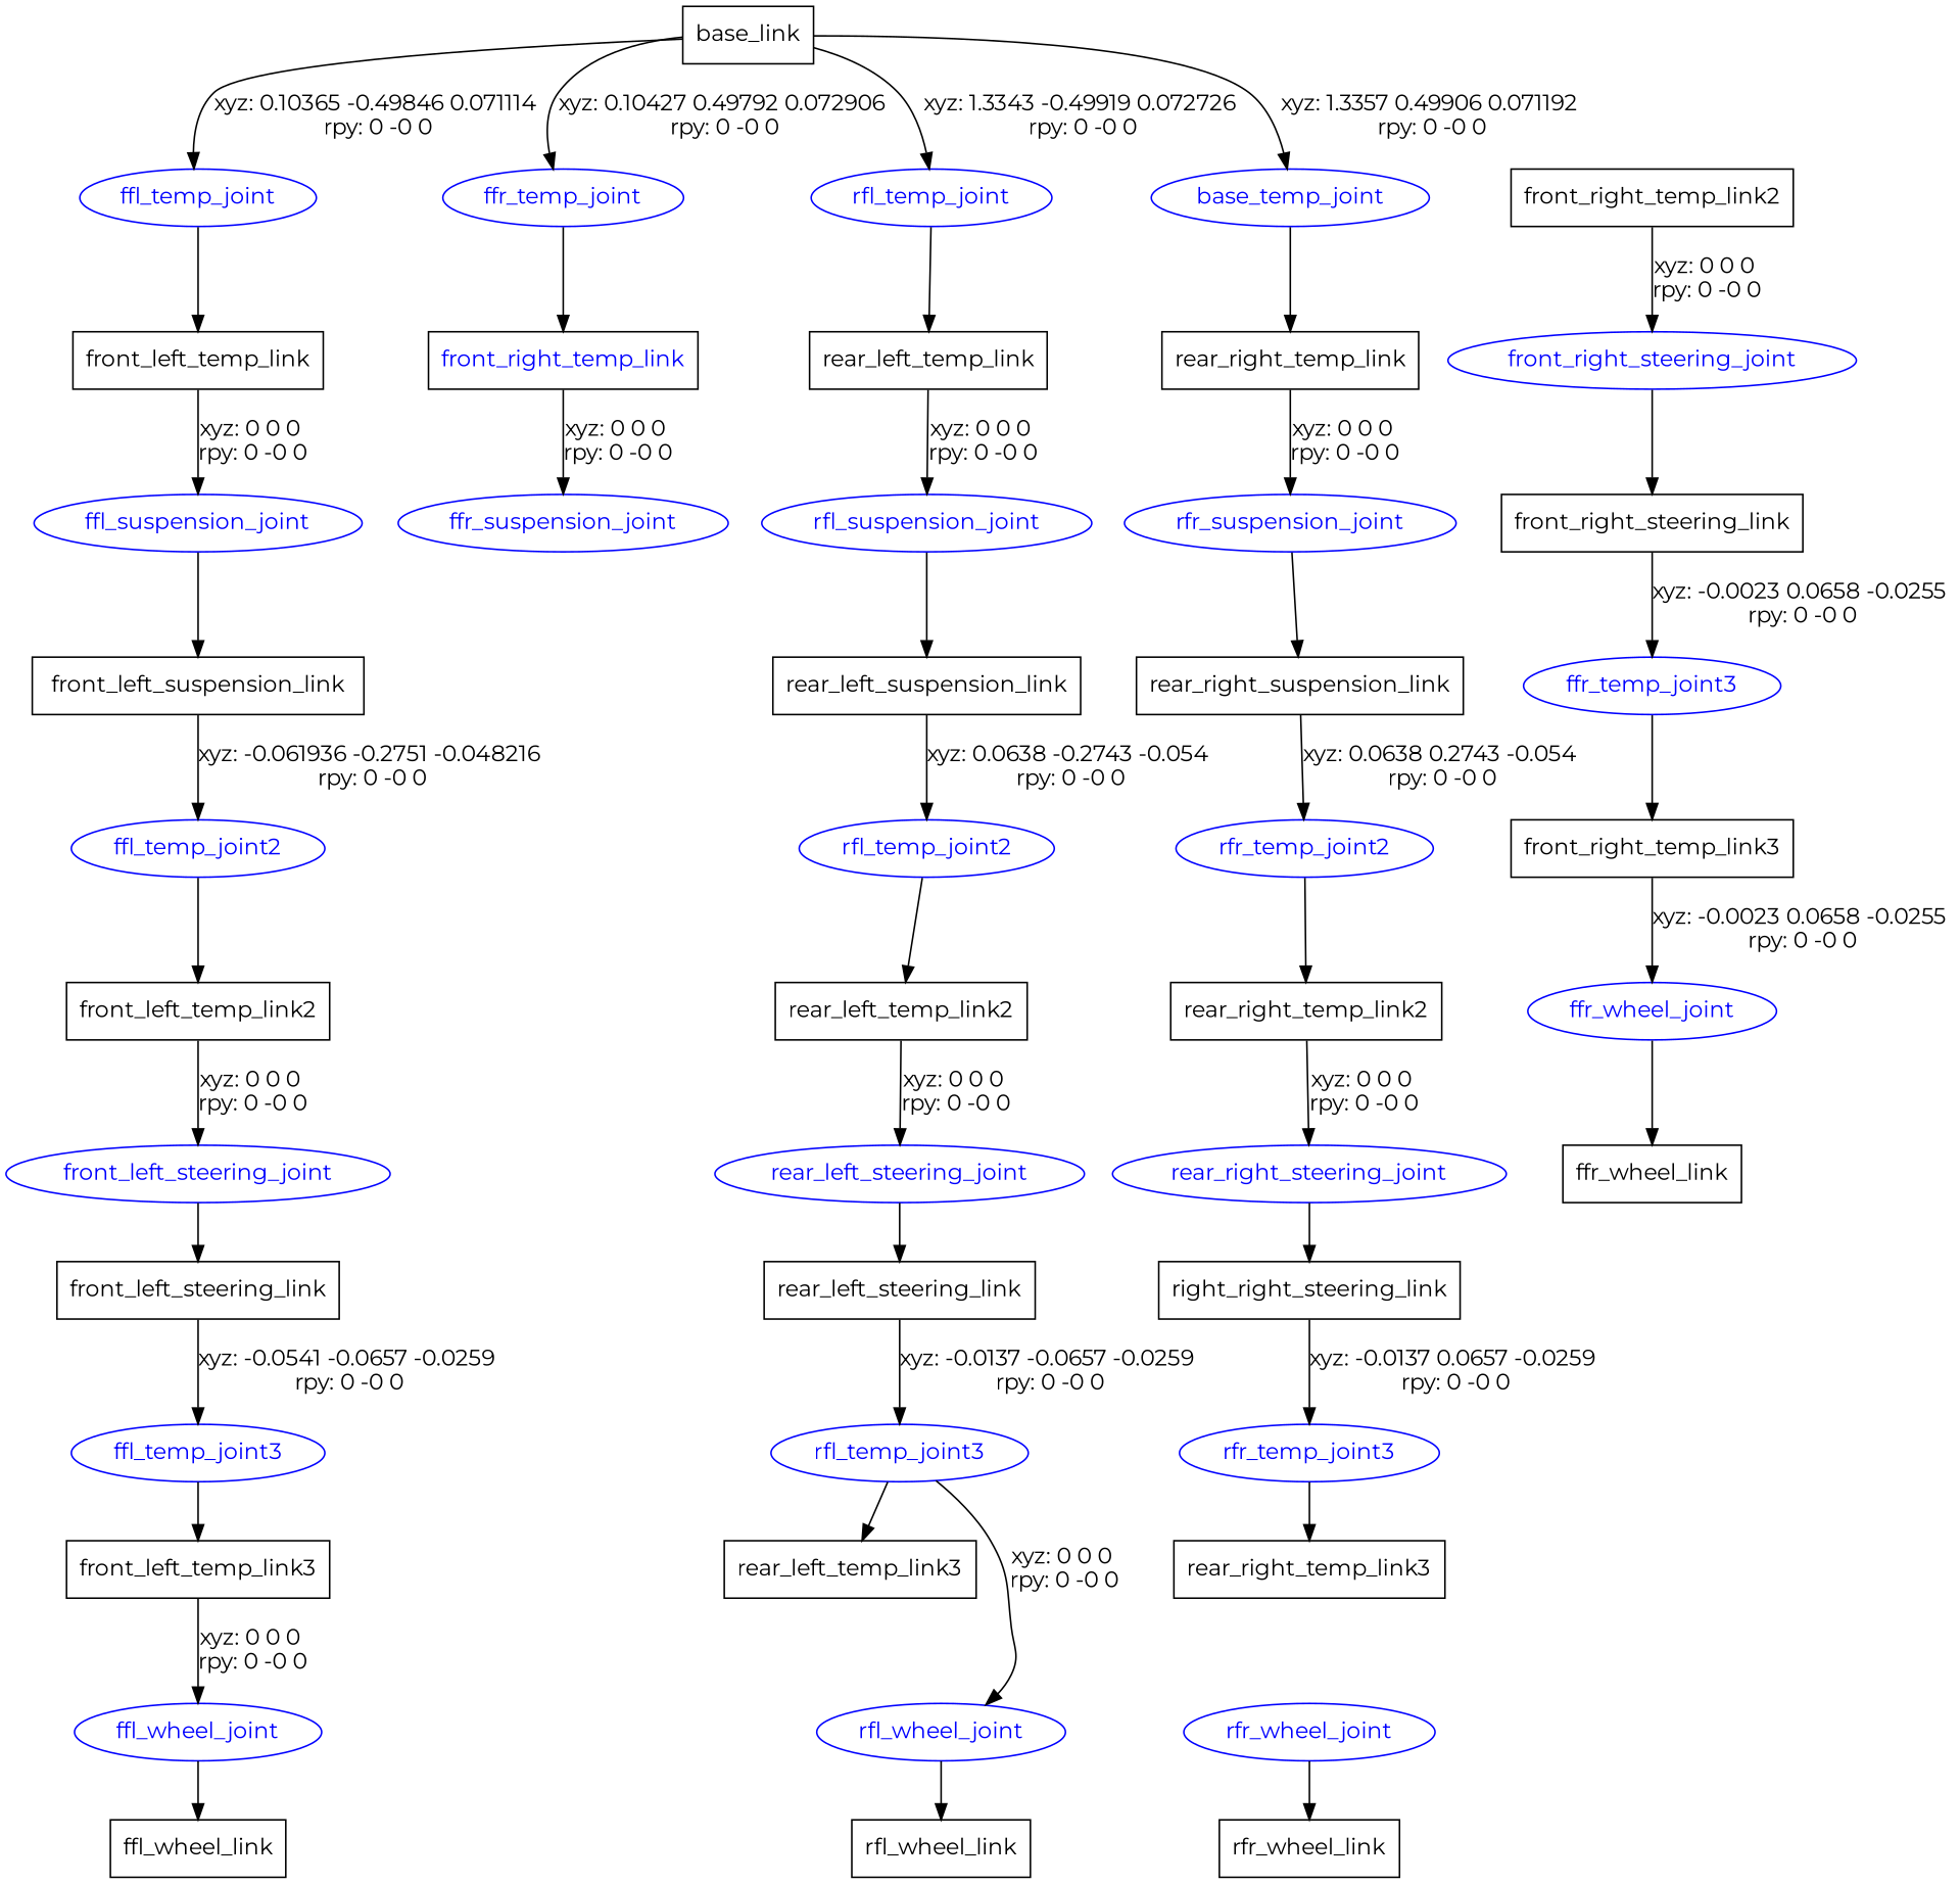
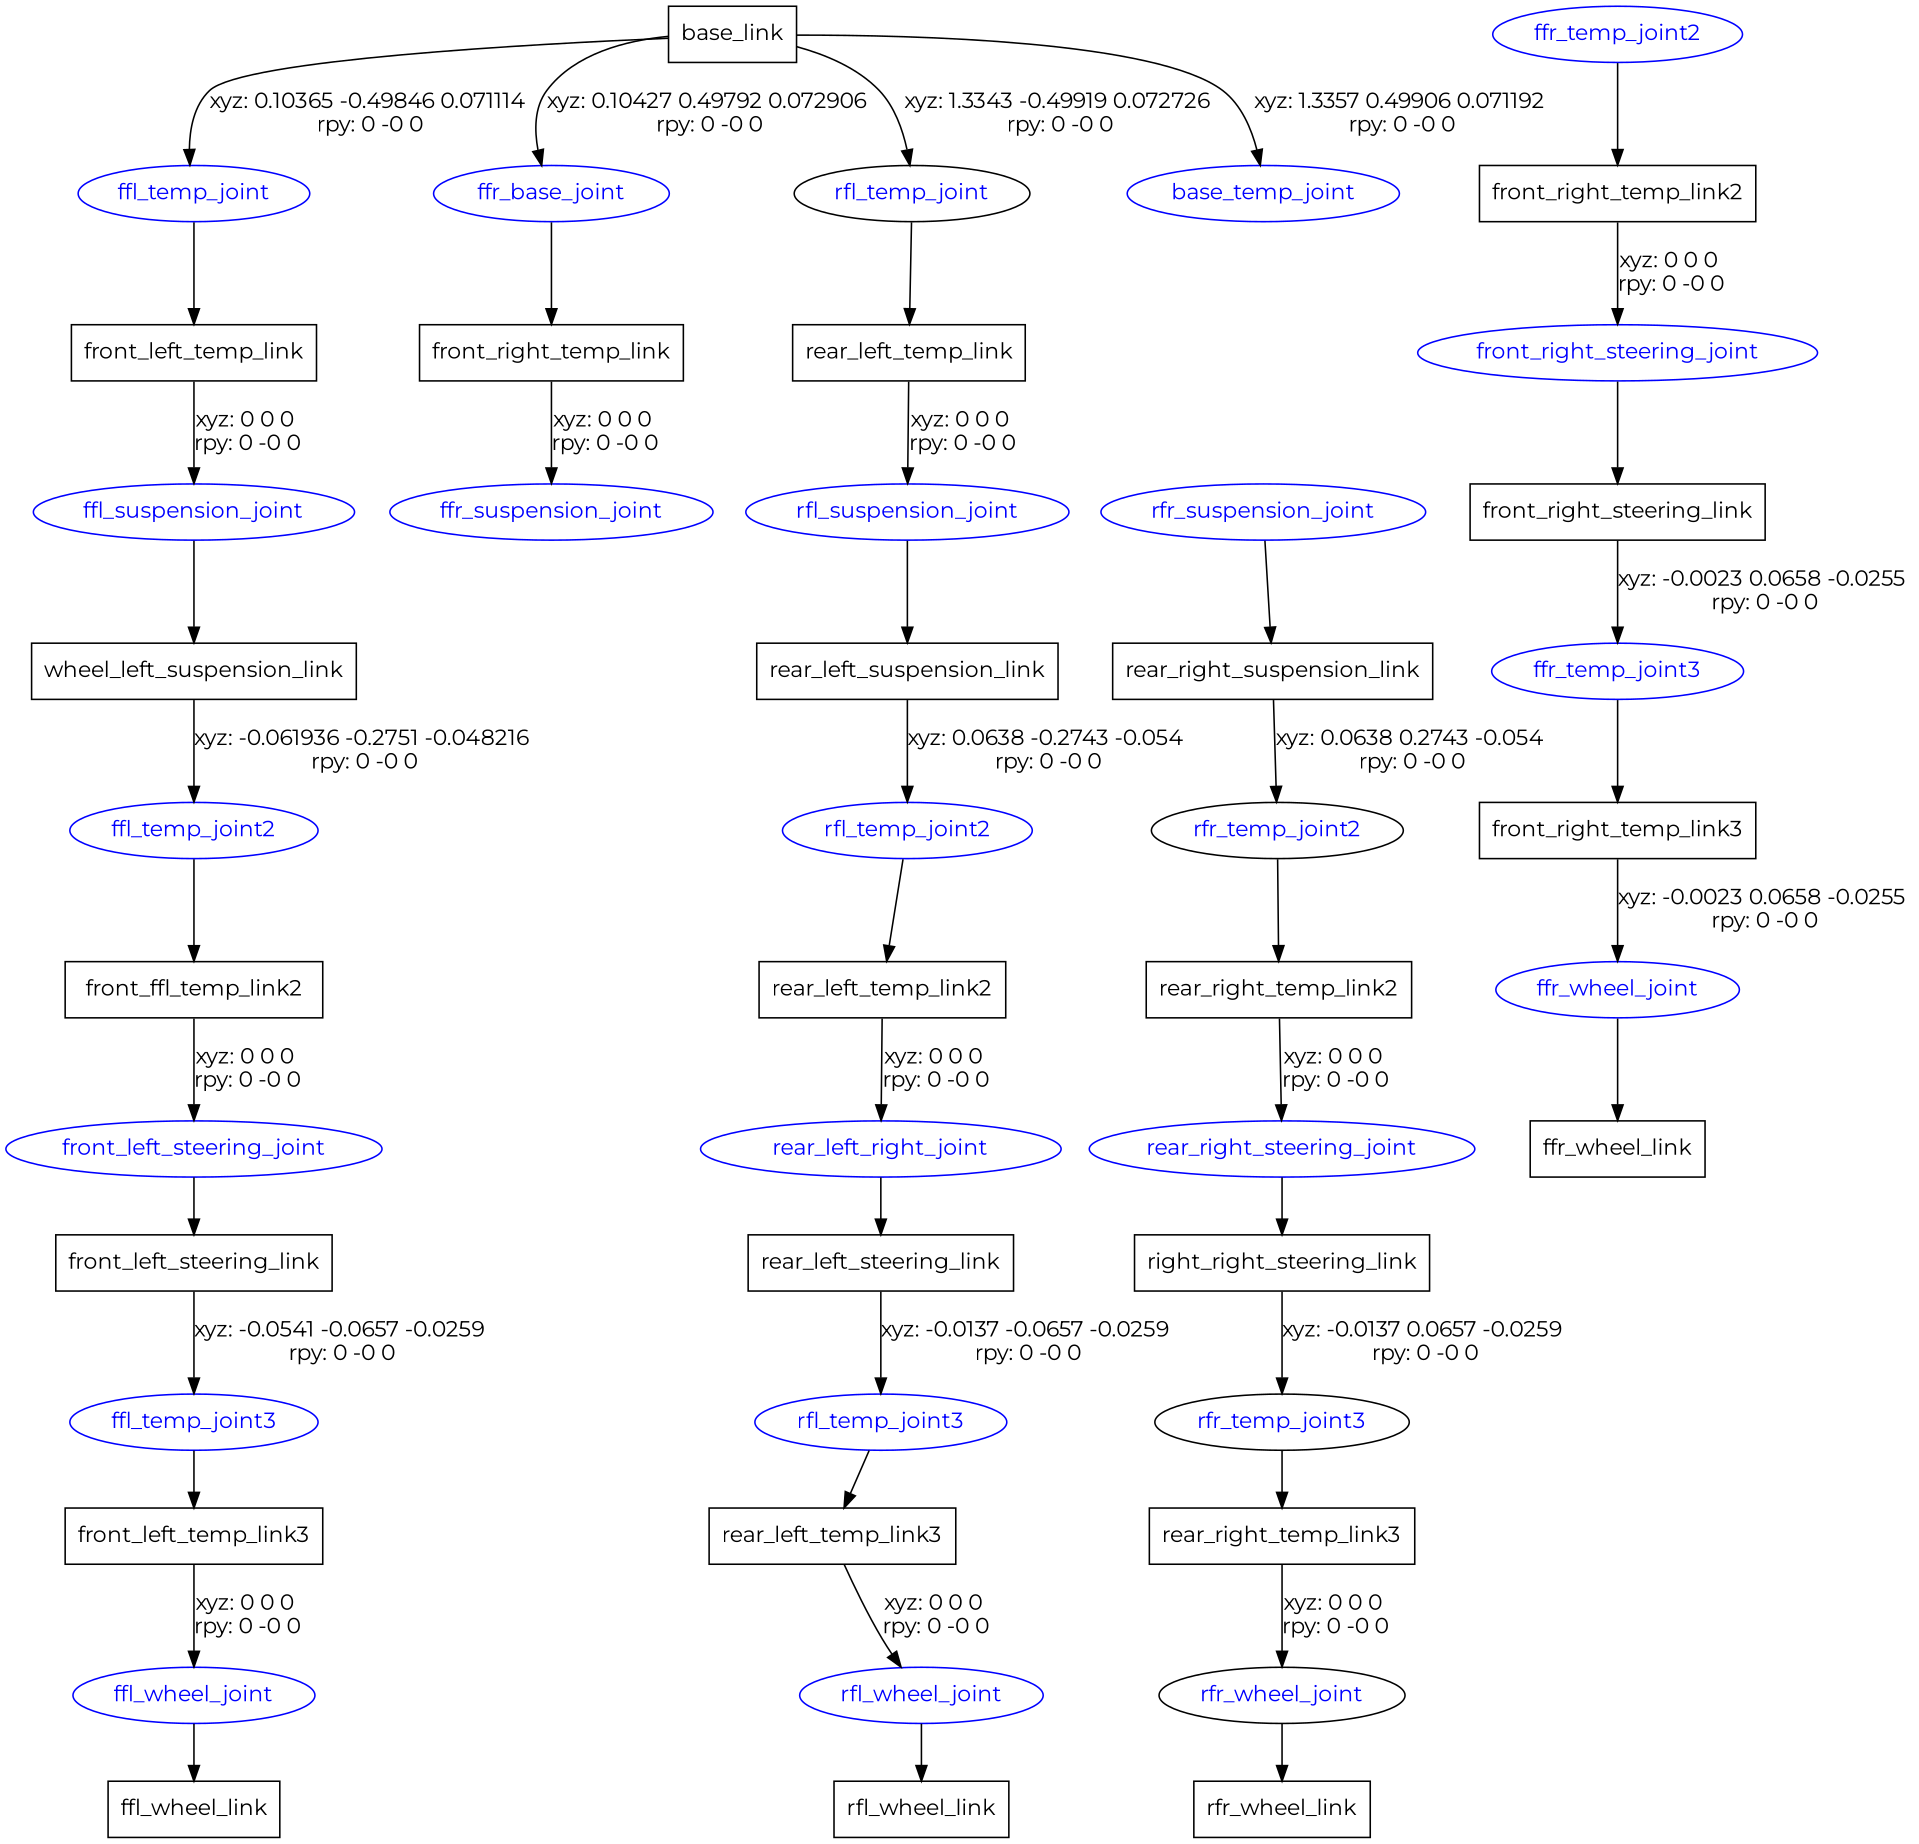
  digraph {
    fontname=Montserrat
    node [fontname=Montserrat shape=box]
    edge [fontname=Montserrat]
    n1 [label=base_link]
    ffl_temp_joint [color=blue fontcolor=blue shape=ellipse]
-   ffr_temp_joint [color=blue fontcolor=blue shape=ellipse]
-   rfl_temp_joint [color=blue fontcolor=blue shape=ellipse]
+   ffr_temp_joint [color=blue fontcolor=blue shape=ellipse label=ffr_base_joint]
+   rfl_temp_joint [color=black fontcolor=blue shape=ellipse]
    n5 [color=blue fontcolor=blue label=base_temp_joint shape=ellipse]
    n6 [label=front_left_temp_link]
-   n7 [label=front_right_temp_link fontcolor=blue]
+   n7 [label=front_right_temp_link]
    n8 [label=rear_left_temp_link]
-   n9 [label=rear_right_temp_link]
    ffl_suspension_joint [color=blue fontcolor=blue shape=ellipse]
-   n11 [label=front_left_suspension_link]
+   n11 [label=wheel_left_suspension_link]
    ffl_temp_joint2 [color=blue fontcolor=blue shape=ellipse]
-   n13 [label=front_left_temp_link2]
+   n13 [label=front_ffl_temp_link2]
    front_left_steering_joint [color=blue fontcolor=blue shape=ellipse]
    n15 [label=front_left_steering_link]
    ffl_temp_joint3 [color=blue fontcolor=blue shape=ellipse]
    n17 [label=front_left_temp_link3]
    ffl_wheel_joint [color=blue fontcolor=blue shape=ellipse]
    n19 [label=ffl_wheel_link]
    ffr_suspension_joint [color=blue fontcolor=blue shape=ellipse]
+   ffr_temp_joint2 [color=blue fontcolor=blue shape=ellipse]
    n22 [label=front_right_temp_link2]
    front_right_steering_joint [color=blue fontcolor=blue shape=ellipse]
    n24 [label=front_right_steering_link]
    ffr_temp_joint3 [color=blue fontcolor=blue shape=ellipse]
    n26 [label=front_right_temp_link3]
    ffr_wheel_joint [color=blue fontcolor=blue shape=ellipse]
    n28 [label=ffr_wheel_link]
    rfl_suspension_joint [color=blue fontcolor=blue shape=ellipse]
    n30 [label=rear_left_suspension_link]
    rfl_temp_joint2 [color=blue fontcolor=blue shape=ellipse]
    n32 [label=rear_left_temp_link2]
-   rear_left_steering_joint [color=blue fontcolor=blue shape=ellipse]
+   rear_left_steering_joint [color=blue fontcolor=blue shape=ellipse label=rear_left_right_joint]
    n34 [label=rear_left_steering_link]
    rfl_temp_joint3 [color=blue fontcolor=blue shape=ellipse]
    n36 [label=rear_left_temp_link3]
    rfl_wheel_joint [color=blue fontcolor=blue shape=ellipse]
    n38 [label=rfl_wheel_link]
    rfr_suspension_joint [color=blue fontcolor=blue shape=ellipse]
    n40 [label=rear_right_suspension_link]
-   rfr_temp_joint2 [color=blue fontcolor=blue shape=ellipse]
+   rfr_temp_joint2 [color=black fontcolor=blue shape=ellipse]
    n42 [label=rear_right_temp_link2]
    rear_right_steering_joint [color=blue fontcolor=blue shape=ellipse]
    n44 [label=right_right_steering_link]
-   rfr_temp_joint3 [color=blue fontcolor=blue shape=ellipse]
+   rfr_temp_joint3 [color=black fontcolor=blue shape=ellipse]
    n46 [label=rear_right_temp_link3]
-   rfr_wheel_joint [color=blue fontcolor=blue shape=ellipse]
+   rfr_wheel_joint [color=black fontcolor=blue shape=ellipse]
    n48 [label=rfr_wheel_link]
    n1 -> ffl_temp_joint [label="xyz: 0.10365 -0.49846 0.071114 \nrpy: 0 -0 0"]
    n1 -> ffr_temp_joint [label="xyz: 0.10427 0.49792 0.072906 \nrpy: 0 -0 0"]
    n1 -> rfl_temp_joint [label="xyz: 1.3343 -0.49919 0.072726 \nrpy: 0 -0 0"]
    n1 -> n5 [label="xyz: 1.3357 0.49906 0.071192 \nrpy: 0 -0 0"]
    ffl_temp_joint -> n6
    ffr_temp_joint -> n7
    rfl_temp_joint -> n8
-   n5 -> n9
    n6 -> ffl_suspension_joint [label="xyz: 0 0 0 \nrpy: 0 -0 0"]
    n7 -> ffr_suspension_joint [label="xyz: 0 0 0 \nrpy: 0 -0 0"]
    n8 -> rfl_suspension_joint [label="xyz: 0 0 0 \nrpy: 0 -0 0"]
-   n9 -> rfr_suspension_joint [label="xyz: 0 0 0 \nrpy: 0 -0 0"]
    ffl_suspension_joint -> n11
    n11 -> ffl_temp_joint2 [label="xyz: -0.061936 -0.2751 -0.048216 \nrpy: 0 -0 0"]
    ffl_temp_joint2 -> n13
    n13 -> front_left_steering_joint [label="xyz: 0 0 0 \nrpy: 0 -0 0"]
    front_left_steering_joint -> n15
    n15 -> ffl_temp_joint3 [label="xyz: -0.0541 -0.0657 -0.0259 \nrpy: 0 -0 0"]
    ffl_temp_joint3 -> n17
    n17 -> ffl_wheel_joint [label="xyz: 0 0 0 \nrpy: 0 -0 0"]
    ffl_wheel_joint -> n19
+   ffr_temp_joint2 -> n22
    n22 -> front_right_steering_joint [label="xyz: 0 0 0 \nrpy: 0 -0 0"]
    front_right_steering_joint -> n24
    n24 -> ffr_temp_joint3 [label="xyz: -0.0023 0.0658 -0.0255 \nrpy: 0 -0 0"]
    ffr_temp_joint3 -> n26
    n26 -> ffr_wheel_joint [label="xyz: -0.0023 0.0658 -0.0255 \nrpy: 0 -0 0"]
    ffr_wheel_joint -> n28
    rfl_suspension_joint -> n30
    n30 -> rfl_temp_joint2 [label="xyz: 0.0638 -0.2743 -0.054 \nrpy: 0 -0 0"]
    rfl_temp_joint2 -> n32
    n32 -> rear_left_steering_joint [label="xyz: 0 0 0 \nrpy: 0 -0 0"]
    rear_left_steering_joint -> n34
    n34 -> rfl_temp_joint3 [label="xyz: -0.0137 -0.0657 -0.0259 \nrpy: 0 -0 0"]
    rfl_temp_joint3 -> n36
-   rfl_temp_joint3 -> rfl_wheel_joint [label="xyz: 0 0 0 \nrpy: 0 -0 0"]
+   n36 -> rfl_wheel_joint [label="xyz: 0 0 0 \nrpy: 0 -0 0"]
    rfl_wheel_joint -> n38
    rfr_suspension_joint -> n40
    n40 -> rfr_temp_joint2 [label="xyz: 0.0638 0.2743 -0.054 \nrpy: 0 -0 0"]
    rfr_temp_joint2 -> n42
    n42 -> rear_right_steering_joint [label="xyz: 0 0 0 \nrpy: 0 -0 0"]
    rear_right_steering_joint -> n44
    n44 -> rfr_temp_joint3 [label="xyz: -0.0137 0.0657 -0.0259 \nrpy: 0 -0 0"]
    rfr_temp_joint3 -> n46
+   n46 -> rfr_wheel_joint [label="xyz: 0 0 0 \nrpy: 0 -0 0"]
    rfr_wheel_joint -> n48
  }
